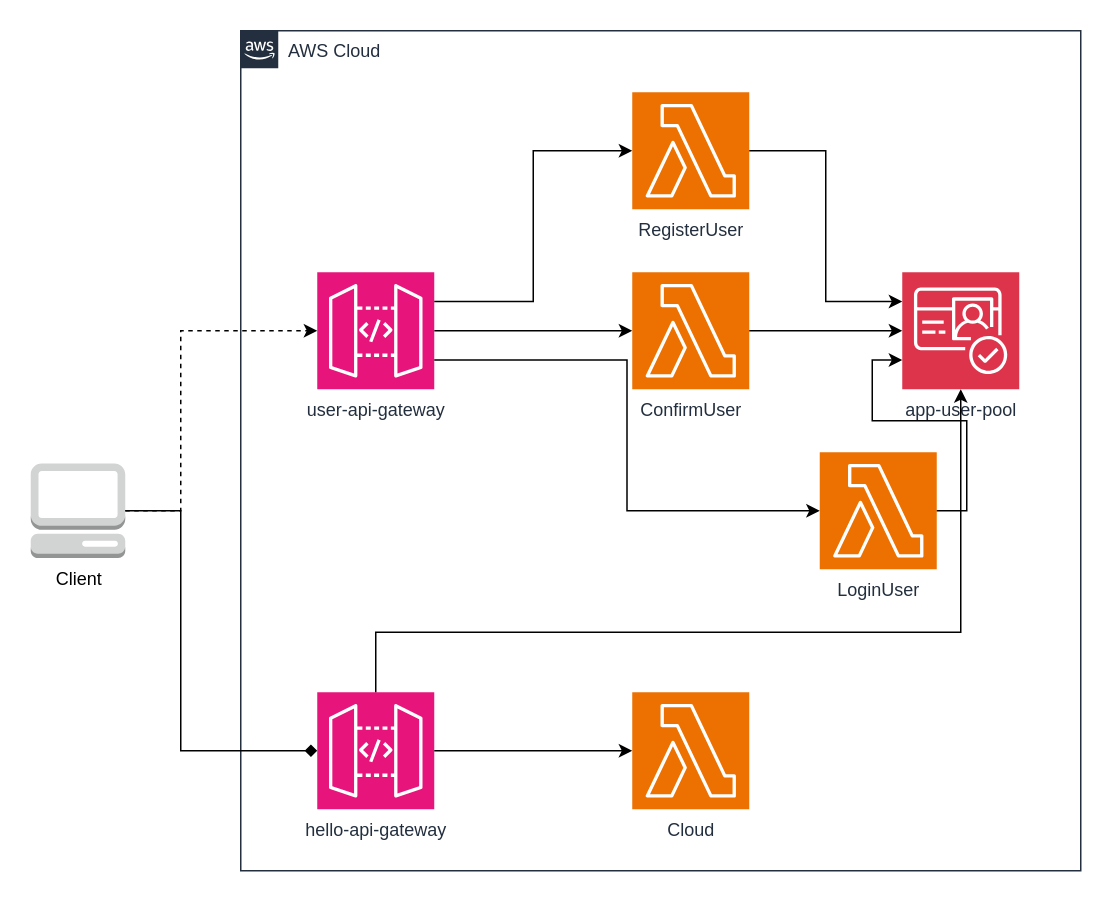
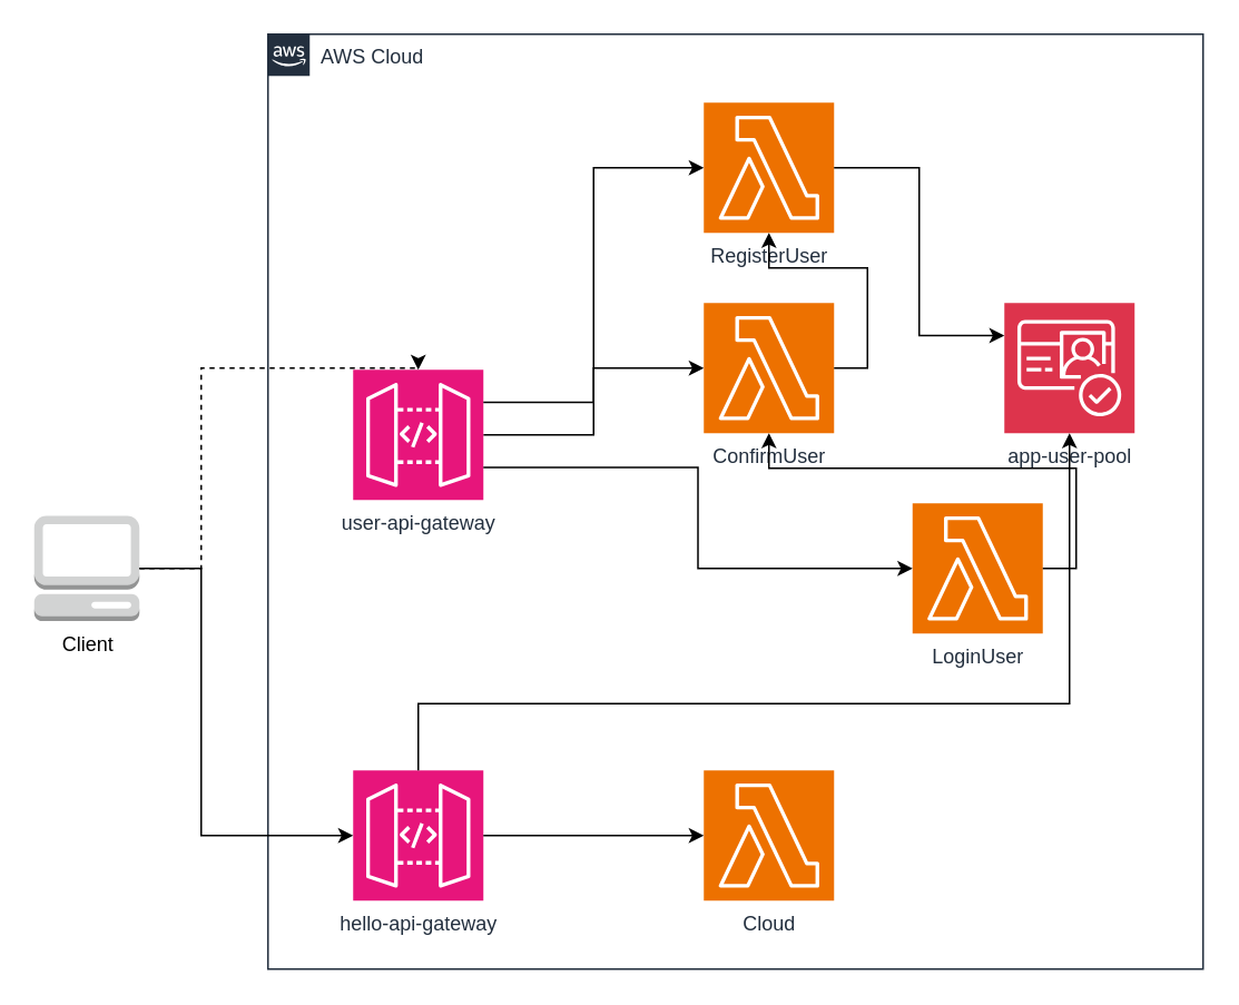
  <mxCell id="0" />
  <mxCell id="1" parent="0" />
  <mxCell id="2" value="&lt;div&gt;app-user-pool&lt;/div&gt;" style="sketch=0;points=[[0,0,0],[0.25,0,0],[0.5,0,0],[0.75,0,0],[1,0,0],[0,1,0],[0.25,1,0],[0.5,1,0],[0.75,1,0],[1,1,0],[0,0.25,0],[0,0.5,0],[0,0.75,0],[1,0.25,0],[1,0.5,0],[1,0.75,0]];outlineConnect=0;fontColor=#232F3E;fillColor=#DD344C;strokeColor=#ffffff;dashed=0;verticalLabelPosition=bottom;verticalAlign=top;align=center;html=1;fontSize=12;fontStyle=0;aspect=fixed;shape=mxgraph.aws4.resourceIcon;resIcon=mxgraph.aws4.cognito;" vertex="1" parent="1"><mxGeometry x="601" y="181" width="78" height="78" as="geometry" /></mxCell>
  <mxCell id="3" style="edgeStyle=orthogonalEdgeStyle;rounded=0;orthogonalLoop=1;jettySize=auto;html=1;exitX=1;exitY=0.5;exitDx=0;exitDy=0;exitPerimeter=0;" edge="1" parent="1" source="4" target="7"><mxGeometry relative="1" as="geometry" /></mxCell>
- <mxCell id="4" value="user-api-gateway" style="sketch=0;points=[[0,0,0],[0.25,0,0],[0.5,0,0],[0.75,0,0],[1,0,0],[0,1,0],[0.25,1,0],[0.5,1,0],[0.75,1,0],[1,1,0],[0,0.25,0],[0,0.5,0],[0,0.75,0],[1,0.25,0],[1,0.5,0],[1,0.75,0]];outlineConnect=0;fontColor=#232F3E;fillColor=#E7157B;strokeColor=#ffffff;dashed=0;verticalLabelPosition=bottom;verticalAlign=top;align=center;html=1;fontSize=12;fontStyle=0;aspect=fixed;shape=mxgraph.aws4.resourceIcon;resIcon=mxgraph.aws4.api_gateway;" vertex="1" parent="1"><mxGeometry x="211" y="181" width="78" height="78" as="geometry" /></mxCell>
+ <mxCell id="4" value="user-api-gateway" style="sketch=0;points=[[0,0,0],[0.25,0,0],[0.5,0,0],[0.75,0,0],[1,0,0],[0,1,0],[0.25,1,0],[0.5,1,0],[0.75,1,0],[1,1,0],[0,0.25,0],[0,0.5,0],[0,0.75,0],[1,0.25,0],[1,0.5,0],[1,0.75,0]];outlineConnect=0;fontColor=#232F3E;fillColor=#E7157B;strokeColor=#ffffff;dashed=0;verticalLabelPosition=bottom;verticalAlign=top;align=center;html=1;fontSize=12;fontStyle=0;aspect=fixed;shape=mxgraph.aws4.resourceIcon;resIcon=mxgraph.aws4.api_gateway;" vertex="1" parent="1"><mxGeometry x="211" y="221" width="78" height="78" as="geometry" /></mxCell>
  <mxCell id="5" value="&lt;div&gt;LoginUser&lt;/div&gt;" style="sketch=0;points=[[0,0,0],[0.25,0,0],[0.5,0,0],[0.75,0,0],[1,0,0],[0,1,0],[0.25,1,0],[0.5,1,0],[0.75,1,0],[1,1,0],[0,0.25,0],[0,0.5,0],[0,0.75,0],[1,0.25,0],[1,0.5,0],[1,0.75,0]];outlineConnect=0;fontColor=#232F3E;fillColor=#ED7100;strokeColor=#ffffff;dashed=0;verticalLabelPosition=bottom;verticalAlign=top;align=center;html=1;fontSize=12;fontStyle=0;aspect=fixed;shape=mxgraph.aws4.resourceIcon;resIcon=mxgraph.aws4.lambda;" vertex="1" parent="1"><mxGeometry x="546" y="301" width="78" height="78" as="geometry" /></mxCell>
  <mxCell id="6" value="RegisterUser" style="sketch=0;points=[[0,0,0],[0.25,0,0],[0.5,0,0],[0.75,0,0],[1,0,0],[0,1,0],[0.25,1,0],[0.5,1,0],[0.75,1,0],[1,1,0],[0,0.25,0],[0,0.5,0],[0,0.75,0],[1,0.25,0],[1,0.5,0],[1,0.75,0]];outlineConnect=0;fontColor=#232F3E;fillColor=#ED7100;strokeColor=#ffffff;dashed=0;verticalLabelPosition=bottom;verticalAlign=top;align=center;html=1;fontSize=12;fontStyle=0;aspect=fixed;shape=mxgraph.aws4.resourceIcon;resIcon=mxgraph.aws4.lambda;" vertex="1" parent="1"><mxGeometry x="421" y="61" width="78" height="78" as="geometry" /></mxCell>
  <mxCell id="7" value="ConfirmUser" style="sketch=0;points=[[0,0,0],[0.25,0,0],[0.5,0,0],[0.75,0,0],[1,0,0],[0,1,0],[0.25,1,0],[0.5,1,0],[0.75,1,0],[1,1,0],[0,0.25,0],[0,0.5,0],[0,0.75,0],[1,0.25,0],[1,0.5,0],[1,0.75,0]];outlineConnect=0;fontColor=#232F3E;fillColor=#ED7100;strokeColor=#ffffff;dashed=0;verticalLabelPosition=bottom;verticalAlign=top;align=center;html=1;fontSize=12;fontStyle=0;aspect=fixed;shape=mxgraph.aws4.resourceIcon;resIcon=mxgraph.aws4.lambda;" vertex="1" parent="1"><mxGeometry x="421" y="181" width="78" height="78" as="geometry" /></mxCell>
  <mxCell id="8" style="edgeStyle=orthogonalEdgeStyle;rounded=0;orthogonalLoop=1;jettySize=auto;html=1;exitX=1;exitY=0.25;exitDx=0;exitDy=0;exitPerimeter=0;entryX=0;entryY=0.5;entryDx=0;entryDy=0;entryPerimeter=0;" edge="1" parent="1" source="4" target="6"><mxGeometry relative="1" as="geometry" /></mxCell>
  <mxCell id="9" style="edgeStyle=orthogonalEdgeStyle;rounded=0;orthogonalLoop=1;jettySize=auto;html=1;exitX=1;exitY=0.75;exitDx=0;exitDy=0;exitPerimeter=0;entryX=0;entryY=0.5;entryDx=0;entryDy=0;entryPerimeter=0;" edge="1" parent="1" source="4" target="5"><mxGeometry relative="1" as="geometry" /></mxCell>
  <mxCell id="10" style="edgeStyle=orthogonalEdgeStyle;rounded=0;orthogonalLoop=1;jettySize=auto;html=1;exitX=1;exitY=0.5;exitDx=0;exitDy=0;exitPerimeter=0;entryX=0;entryY=0.25;entryDx=0;entryDy=0;entryPerimeter=0;" edge="1" parent="1" source="6" target="2"><mxGeometry relative="1" as="geometry" /></mxCell>
- <mxCell id="11" style="edgeStyle=orthogonalEdgeStyle;rounded=0;orthogonalLoop=1;jettySize=auto;html=1;exitX=1;exitY=0.5;exitDx=0;exitDy=0;exitPerimeter=0;entryX=0;entryY=0.5;entryDx=0;entryDy=0;entryPerimeter=0;" edge="1" parent="1" source="7" target="2"><mxGeometry relative="1" as="geometry" /></mxCell>
- <mxCell id="12" style="edgeStyle=orthogonalEdgeStyle;rounded=0;orthogonalLoop=1;jettySize=auto;html=1;exitX=1;exitY=0.5;exitDx=0;exitDy=0;exitPerimeter=0;entryX=0;entryY=0.75;entryDx=0;entryDy=0;entryPerimeter=0;" edge="1" parent="1" source="5" target="2"><mxGeometry relative="1" as="geometry" /></mxCell>
+ <mxCell id="11" style="edgeStyle=orthogonalEdgeStyle;rounded=0;orthogonalLoop=1;jettySize=auto;html=1;exitX=1;exitY=0.5;exitDx=0;exitDy=0;exitPerimeter=0;" edge="1" parent="1" source="7" target="6"><mxGeometry relative="1" as="geometry" /></mxCell>
+ <mxCell id="12" style="edgeStyle=orthogonalEdgeStyle;rounded=0;orthogonalLoop=1;jettySize=auto;html=1;exitX=1;exitY=0.5;exitDx=0;exitDy=0;exitPerimeter=0;" edge="1" parent="1" source="5" target="7"><mxGeometry relative="1" as="geometry" /></mxCell>
  <mxCell id="13" value="hello-api-gateway" style="sketch=0;points=[[0,0,0],[0.25,0,0],[0.5,0,0],[0.75,0,0],[1,0,0],[0,1,0],[0.25,1,0],[0.5,1,0],[0.75,1,0],[1,1,0],[0,0.25,0],[0,0.5,0],[0,0.75,0],[1,0.25,0],[1,0.5,0],[1,0.75,0]];outlineConnect=0;fontColor=#232F3E;fillColor=#E7157B;strokeColor=#ffffff;dashed=0;verticalLabelPosition=bottom;verticalAlign=top;align=center;html=1;fontSize=12;fontStyle=0;aspect=fixed;shape=mxgraph.aws4.resourceIcon;resIcon=mxgraph.aws4.api_gateway;" vertex="1" parent="1"><mxGeometry x="211" y="461" width="78" height="78" as="geometry" /></mxCell>
  <mxCell id="14" value="Cloud" style="sketch=0;points=[[0,0,0],[0.25,0,0],[0.5,0,0],[0.75,0,0],[1,0,0],[0,1,0],[0.25,1,0],[0.5,1,0],[0.75,1,0],[1,1,0],[0,0.25,0],[0,0.5,0],[0,0.75,0],[1,0.25,0],[1,0.5,0],[1,0.75,0]];outlineConnect=0;fontColor=#232F3E;fillColor=#ED7100;strokeColor=#ffffff;dashed=0;verticalLabelPosition=bottom;verticalAlign=top;align=center;html=1;fontSize=12;fontStyle=0;aspect=fixed;shape=mxgraph.aws4.resourceIcon;resIcon=mxgraph.aws4.lambda;" vertex="1" parent="1"><mxGeometry x="421" y="461" width="78" height="78" as="geometry" /></mxCell>
  <mxCell id="15" style="edgeStyle=orthogonalEdgeStyle;rounded=0;orthogonalLoop=1;jettySize=auto;html=1;entryX=0.5;entryY=0;entryDx=0;entryDy=0;entryPerimeter=0;startArrow=classic;startFill=1;endArrow=none;endFill=0;" edge="1" parent="1" source="2" target="13"><mxGeometry relative="1" as="geometry"><Array as="points"><mxPoint x="640" y="421" /><mxPoint x="250" y="421" /></Array></mxGeometry></mxCell>
  <mxCell id="16" style="edgeStyle=orthogonalEdgeStyle;rounded=0;orthogonalLoop=1;jettySize=auto;html=1;exitX=1;exitY=0.5;exitDx=0;exitDy=0;exitPerimeter=0;entryX=0;entryY=0.5;entryDx=0;entryDy=0;entryPerimeter=0;" edge="1" parent="1" source="13" target="14"><mxGeometry relative="1" as="geometry" /></mxCell>
  <mxCell id="17" value="AWS Cloud" style="points=[[0,0],[0.25,0],[0.5,0],[0.75,0],[1,0],[1,0.25],[1,0.5],[1,0.75],[1,1],[0.75,1],[0.5,1],[0.25,1],[0,1],[0,0.75],[0,0.5],[0,0.25]];outlineConnect=0;gradientColor=none;html=1;whiteSpace=wrap;fontSize=12;fontStyle=0;container=1;pointerEvents=0;collapsible=0;recursiveResize=0;shape=mxgraph.aws4.group;grIcon=mxgraph.aws4.group_aws_cloud_alt;strokeColor=#232F3E;fillColor=none;verticalAlign=top;align=left;spacingLeft=30;fontColor=#232F3E;dashed=0;" vertex="1" parent="1"><mxGeometry x="160" y="20" width="560" height="560" as="geometry" /></mxCell>
  <mxCell id="18" style="edgeStyle=orthogonalEdgeStyle;rounded=0;orthogonalLoop=1;jettySize=auto;html=1;exitX=1;exitY=0.5;exitDx=0;exitDy=0;exitPerimeter=0;dashed=1;" edge="1" parent="1" source="19" target="4"><mxGeometry relative="1" as="geometry"><Array as="points"><mxPoint x="120" y="340" /><mxPoint x="120" y="220" /></Array></mxGeometry></mxCell>
  <mxCell id="19" value="Client" style="outlineConnect=0;dashed=0;verticalLabelPosition=bottom;verticalAlign=top;align=center;html=1;shape=mxgraph.aws3.management_console;fillColor=#D2D3D3;gradientColor=none;" vertex="1" parent="1"><mxGeometry x="20" y="308.5" width="63" height="63" as="geometry" /></mxCell>
- <mxCell id="20" style="edgeStyle=orthogonalEdgeStyle;rounded=0;orthogonalLoop=1;jettySize=auto;html=1;entryX=0;entryY=0.5;entryDx=0;entryDy=0;entryPerimeter=0;endArrow=diamond;" edge="1" parent="1" source="19" target="13"><mxGeometry relative="1" as="geometry"><Array as="points"><mxPoint x="120" y="340" /><mxPoint x="120" y="500" /></Array></mxGeometry></mxCell>
+ <mxCell id="20" style="edgeStyle=orthogonalEdgeStyle;rounded=0;orthogonalLoop=1;jettySize=auto;html=1;entryX=0;entryY=0.5;entryDx=0;entryDy=0;entryPerimeter=0;" edge="1" parent="1" source="19" target="13"><mxGeometry relative="1" as="geometry"><Array as="points"><mxPoint x="120" y="340" /><mxPoint x="120" y="500" /></Array></mxGeometry></mxCell>
  <mxCell id="21" style="edgeStyle=orthogonalEdgeStyle;rounded=0;orthogonalLoop=1;jettySize=auto;html=1;exitX=0.5;exitY=1;exitDx=0;exitDy=0;" edge="1" parent="1" source="17" target="17"><mxGeometry relative="1" as="geometry" /></mxCell>
